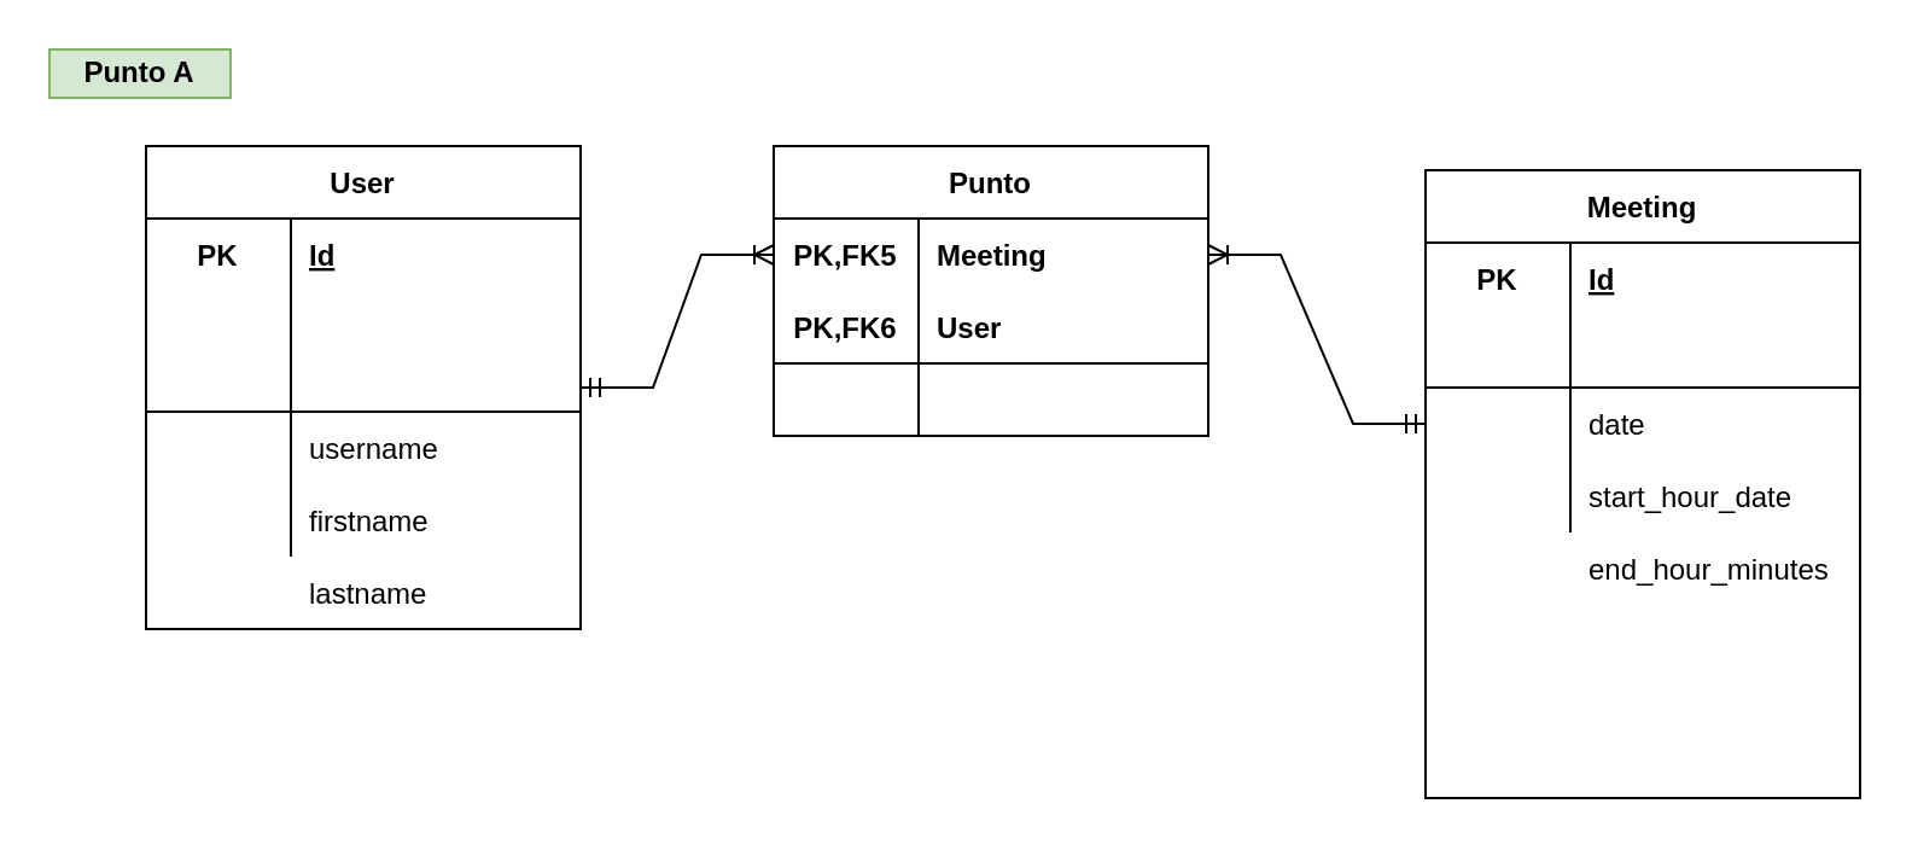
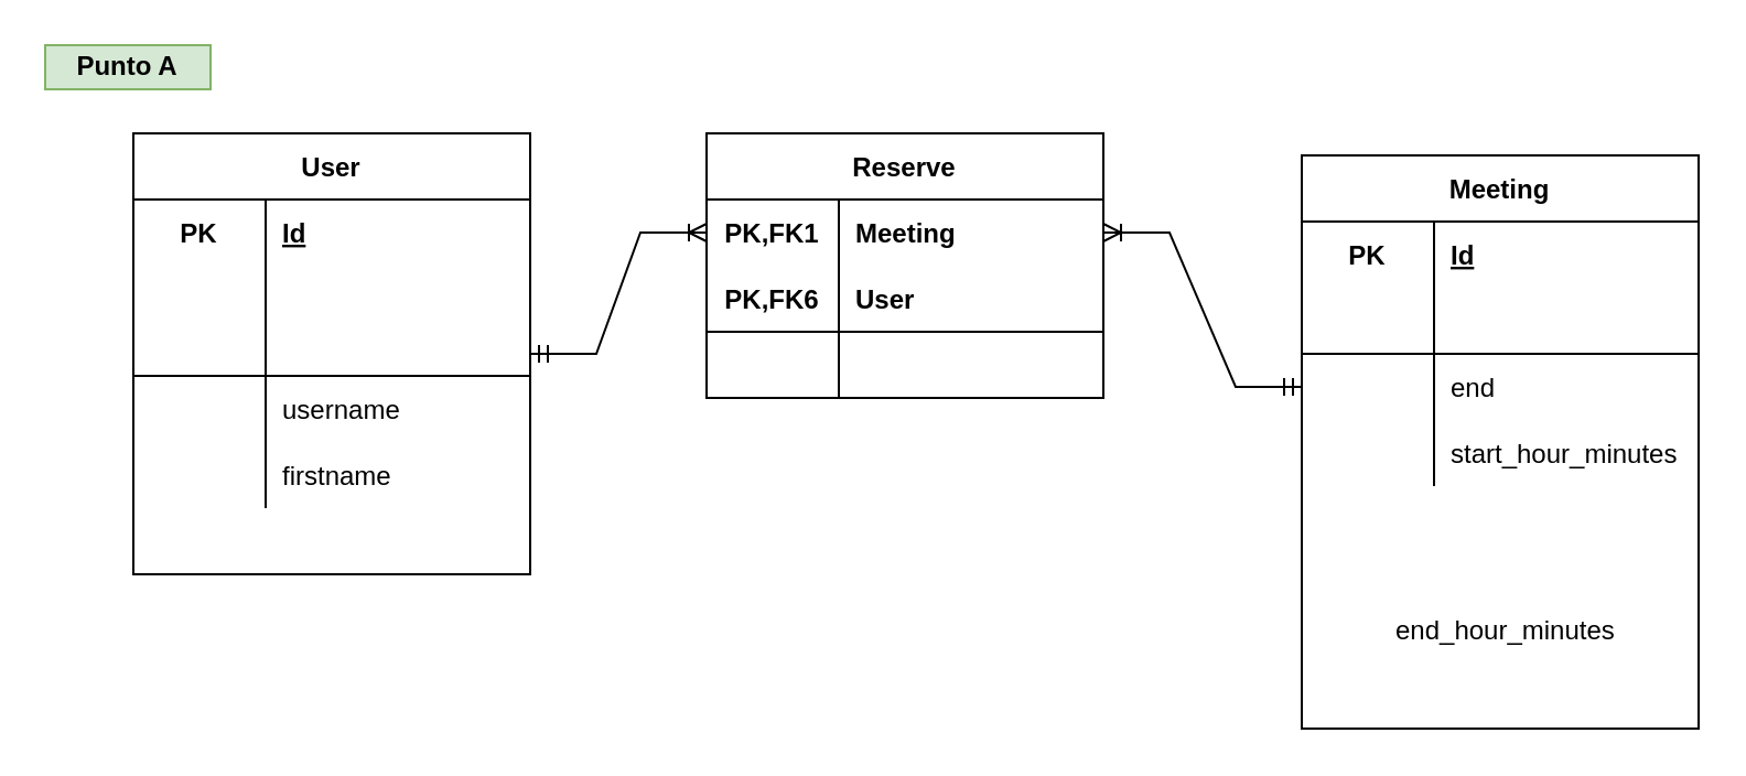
  <mxCell id="0" />
  <mxCell id="1" parent="0" />
  <mxCell id="2" value="User" style="shape=table;startSize=30;container=1;collapsible=1;childLayout=tableLayout;fixedRows=1;rowLines=0;fontStyle=1;align=center;resizeLast=1;" vertex="1" parent="1"><mxGeometry x="60" y="60" width="180" height="200" as="geometry" /></mxCell>
  <mxCell id="3" value="" style="shape=tableRow;horizontal=0;startSize=0;swimlaneHead=0;swimlaneBody=0;fillColor=none;collapsible=0;dropTarget=0;points=[[0,0.5],[1,0.5]];portConstraint=eastwest;top=0;left=0;right=0;bottom=0;" vertex="1" parent="2"><mxGeometry y="30" width="180" height="30" as="geometry" /></mxCell>
  <mxCell id="4" value="PK" style="shape=partialRectangle;connectable=0;fillColor=none;top=0;left=0;bottom=0;right=0;fontStyle=1;overflow=hidden;" vertex="1" parent="3"><mxGeometry width="60" height="30" as="geometry"><mxRectangle width="60" height="30" as="alternateBounds" /></mxGeometry></mxCell>
  <mxCell id="5" value="Id" style="shape=partialRectangle;connectable=0;fillColor=none;top=0;left=0;bottom=0;right=0;align=left;spacingLeft=6;fontStyle=5;overflow=hidden;" vertex="1" parent="3"><mxGeometry x="60" width="120" height="30" as="geometry"><mxRectangle width="120" height="30" as="alternateBounds" /></mxGeometry></mxCell>
  <mxCell id="6" value="" style="shape=tableRow;horizontal=0;startSize=0;swimlaneHead=0;swimlaneBody=0;fillColor=none;collapsible=0;dropTarget=0;points=[[0,0.5],[1,0.5]];portConstraint=eastwest;top=0;left=0;right=0;bottom=1;" vertex="1" parent="2"><mxGeometry y="60" width="180" height="50" as="geometry" /></mxCell>
  <mxCell id="7" value="" style="shape=partialRectangle;connectable=0;fillColor=none;top=0;left=0;bottom=0;right=0;fontStyle=1;overflow=hidden;" vertex="1" parent="6"><mxGeometry width="60" height="50" as="geometry"><mxRectangle width="60" height="50" as="alternateBounds" /></mxGeometry></mxCell>
  <mxCell id="8" value="" style="shape=partialRectangle;connectable=0;fillColor=none;top=0;left=0;bottom=0;right=0;align=left;spacingLeft=6;fontStyle=5;overflow=hidden;" vertex="1" parent="6"><mxGeometry x="60" width="120" height="50" as="geometry"><mxRectangle width="120" height="50" as="alternateBounds" /></mxGeometry></mxCell>
  <mxCell id="9" value="" style="shape=tableRow;horizontal=0;startSize=0;swimlaneHead=0;swimlaneBody=0;fillColor=none;collapsible=0;dropTarget=0;points=[[0,0.5],[1,0.5]];portConstraint=eastwest;top=0;left=0;right=0;bottom=0;" vertex="1" parent="2"><mxGeometry y="110" width="180" height="30" as="geometry" /></mxCell>
  <mxCell id="10" value="" style="shape=partialRectangle;connectable=0;fillColor=none;top=0;left=0;bottom=0;right=0;editable=1;overflow=hidden;" vertex="1" parent="9"><mxGeometry width="60" height="30" as="geometry"><mxRectangle width="60" height="30" as="alternateBounds" /></mxGeometry></mxCell>
  <mxCell id="11" value="username" style="shape=partialRectangle;connectable=0;fillColor=none;top=0;left=0;bottom=0;right=0;align=left;spacingLeft=6;overflow=hidden;" vertex="1" parent="9"><mxGeometry x="60" width="120" height="30" as="geometry"><mxRectangle width="120" height="30" as="alternateBounds" /></mxGeometry></mxCell>
  <mxCell id="12" value="" style="shape=tableRow;horizontal=0;startSize=0;swimlaneHead=0;swimlaneBody=0;fillColor=none;collapsible=0;dropTarget=0;points=[[0,0.5],[1,0.5]];portConstraint=eastwest;top=0;left=0;right=0;bottom=0;" vertex="1" parent="2"><mxGeometry y="140" width="180" height="30" as="geometry" /></mxCell>
  <mxCell id="13" value="" style="shape=partialRectangle;connectable=0;fillColor=none;top=0;left=0;bottom=0;right=0;editable=1;overflow=hidden;" vertex="1" parent="12"><mxGeometry width="60" height="30" as="geometry"><mxRectangle width="60" height="30" as="alternateBounds" /></mxGeometry></mxCell>
  <mxCell id="14" value="firstname" style="shape=partialRectangle;connectable=0;fillColor=none;top=0;left=0;bottom=0;right=0;align=left;spacingLeft=6;overflow=hidden;" vertex="1" parent="12"><mxGeometry x="60" width="120" height="30" as="geometry"><mxRectangle width="120" height="30" as="alternateBounds" /></mxGeometry></mxCell>
- <mxCell id="15" value="lastname" style="shape=partialRectangle;connectable=0;fillColor=none;top=0;left=0;bottom=0;right=0;align=left;spacingLeft=6;overflow=hidden;" vertex="1" parent="1"><mxGeometry x="120" y="230" width="120" height="30" as="geometry"><mxRectangle width="120" height="30" as="alternateBounds" /></mxGeometry></mxCell>
  <mxCell id="16" value="Punto A" style="text;html=1;strokeColor=#82b366;fillColor=#d5e8d4;align=center;verticalAlign=middle;whiteSpace=wrap;rounded=0;fontStyle=1" vertex="1" parent="1"><mxGeometry x="20" y="20" width="75" height="20" as="geometry" /></mxCell>
  <mxCell id="17" value="Meeting" style="shape=table;startSize=30;container=1;collapsible=1;childLayout=tableLayout;fixedRows=1;rowLines=0;fontStyle=1;align=center;resizeLast=1;" vertex="1" parent="1"><mxGeometry x="590" y="70" width="180" height="260" as="geometry" /></mxCell>
  <mxCell id="18" value="" style="shape=tableRow;horizontal=0;startSize=0;swimlaneHead=0;swimlaneBody=0;fillColor=none;collapsible=0;dropTarget=0;points=[[0,0.5],[1,0.5]];portConstraint=eastwest;top=0;left=0;right=0;bottom=0;" vertex="1" parent="17"><mxGeometry y="30" width="180" height="30" as="geometry" /></mxCell>
  <mxCell id="19" value="PK" style="shape=partialRectangle;connectable=0;fillColor=none;top=0;left=0;bottom=0;right=0;fontStyle=1;overflow=hidden;" vertex="1" parent="18"><mxGeometry width="60" height="30" as="geometry"><mxRectangle width="60" height="30" as="alternateBounds" /></mxGeometry></mxCell>
  <mxCell id="20" value="Id" style="shape=partialRectangle;connectable=0;fillColor=none;top=0;left=0;bottom=0;right=0;align=left;spacingLeft=6;fontStyle=5;overflow=hidden;" vertex="1" parent="18"><mxGeometry x="60" width="120" height="30" as="geometry"><mxRectangle width="120" height="30" as="alternateBounds" /></mxGeometry></mxCell>
  <mxCell id="21" value="" style="shape=tableRow;horizontal=0;startSize=0;swimlaneHead=0;swimlaneBody=0;fillColor=none;collapsible=0;dropTarget=0;points=[[0,0.5],[1,0.5]];portConstraint=eastwest;top=0;left=0;right=0;bottom=1;" vertex="1" parent="17"><mxGeometry y="60" width="180" height="30" as="geometry" /></mxCell>
  <mxCell id="22" value="" style="shape=partialRectangle;connectable=0;fillColor=none;top=0;left=0;bottom=0;right=0;fontStyle=1;overflow=hidden;" vertex="1" parent="21"><mxGeometry width="60" height="30" as="geometry"><mxRectangle width="60" height="30" as="alternateBounds" /></mxGeometry></mxCell>
  <mxCell id="23" value="" style="shape=partialRectangle;connectable=0;fillColor=none;top=0;left=0;bottom=0;right=0;align=left;spacingLeft=6;fontStyle=5;overflow=hidden;" vertex="1" parent="21"><mxGeometry x="60" width="120" height="30" as="geometry"><mxRectangle width="120" height="30" as="alternateBounds" /></mxGeometry></mxCell>
  <mxCell id="24" value="" style="shape=tableRow;horizontal=0;startSize=0;swimlaneHead=0;swimlaneBody=0;fillColor=none;collapsible=0;dropTarget=0;points=[[0,0.5],[1,0.5]];portConstraint=eastwest;top=0;left=0;right=0;bottom=0;" vertex="1" parent="17"><mxGeometry y="90" width="180" height="30" as="geometry" /></mxCell>
  <mxCell id="25" value="" style="shape=partialRectangle;connectable=0;fillColor=none;top=0;left=0;bottom=0;right=0;editable=1;overflow=hidden;" vertex="1" parent="24"><mxGeometry width="60" height="30" as="geometry"><mxRectangle width="60" height="30" as="alternateBounds" /></mxGeometry></mxCell>
- <mxCell id="26" value="date" style="shape=partialRectangle;connectable=0;fillColor=none;top=0;left=0;bottom=0;right=0;align=left;spacingLeft=6;overflow=hidden;" vertex="1" parent="24"><mxGeometry x="60" width="120" height="30" as="geometry"><mxRectangle width="120" height="30" as="alternateBounds" /></mxGeometry></mxCell>
+ <mxCell id="26" value="end" style="shape=partialRectangle;connectable=0;fillColor=none;top=0;left=0;bottom=0;right=0;align=left;spacingLeft=6;overflow=hidden;" vertex="1" parent="24"><mxGeometry x="60" width="120" height="30" as="geometry"><mxRectangle width="120" height="30" as="alternateBounds" /></mxGeometry></mxCell>
  <mxCell id="27" value="" style="shape=tableRow;horizontal=0;startSize=0;swimlaneHead=0;swimlaneBody=0;fillColor=none;collapsible=0;dropTarget=0;points=[[0,0.5],[1,0.5]];portConstraint=eastwest;top=0;left=0;right=0;bottom=0;" vertex="1" parent="17"><mxGeometry y="120" width="180" height="30" as="geometry" /></mxCell>
  <mxCell id="28" value="" style="shape=partialRectangle;connectable=0;fillColor=none;top=0;left=0;bottom=0;right=0;editable=1;overflow=hidden;" vertex="1" parent="27"><mxGeometry width="60" height="30" as="geometry"><mxRectangle width="60" height="30" as="alternateBounds" /></mxGeometry></mxCell>
- <mxCell id="29" value="start_hour_date" style="shape=partialRectangle;connectable=0;fillColor=none;top=0;left=0;bottom=0;right=0;align=left;spacingLeft=6;overflow=hidden;" vertex="1" parent="27"><mxGeometry x="60" width="120" height="30" as="geometry"><mxRectangle width="120" height="30" as="alternateBounds" /></mxGeometry></mxCell>
- <mxCell id="30" value="end_hour_minutes" style="shape=partialRectangle;connectable=0;fillColor=none;top=0;left=0;bottom=0;right=0;align=left;spacingLeft=6;overflow=hidden;" vertex="1" parent="1"><mxGeometry x="650" y="220" width="120" height="30" as="geometry"><mxRectangle width="120" height="30" as="alternateBounds" /></mxGeometry></mxCell>
- <mxCell id="31" value="Punto" style="shape=table;startSize=30;container=1;collapsible=1;childLayout=tableLayout;fixedRows=1;rowLines=0;fontStyle=1;align=center;resizeLast=1;" vertex="1" parent="1"><mxGeometry x="320" y="60" width="180" height="120" as="geometry" /></mxCell>
+ <mxCell id="29" value="start_hour_minutes" style="shape=partialRectangle;connectable=0;fillColor=none;top=0;left=0;bottom=0;right=0;align=left;spacingLeft=6;overflow=hidden;" vertex="1" parent="27"><mxGeometry x="60" width="120" height="30" as="geometry"><mxRectangle width="120" height="30" as="alternateBounds" /></mxGeometry></mxCell>
+ <mxCell id="30" value="end_hour_minutes" style="shape=partialRectangle;connectable=0;fillColor=none;top=0;left=0;bottom=0;right=0;align=left;spacingLeft=6;overflow=hidden;" vertex="1" parent="1"><mxGeometry x="625" y="270" width="120" height="30" as="geometry"><mxRectangle width="120" height="30" as="alternateBounds" /></mxGeometry></mxCell>
+ <mxCell id="31" value="Reserve" style="shape=table;startSize=30;container=1;collapsible=1;childLayout=tableLayout;fixedRows=1;rowLines=0;fontStyle=1;align=center;resizeLast=1;" vertex="1" parent="1"><mxGeometry x="320" y="60" width="180" height="120" as="geometry" /></mxCell>
  <mxCell id="32" value="" style="shape=tableRow;horizontal=0;startSize=0;swimlaneHead=0;swimlaneBody=0;fillColor=none;collapsible=0;dropTarget=0;points=[[0,0.5],[1,0.5]];portConstraint=eastwest;top=0;left=0;right=0;bottom=0;" vertex="1" parent="31"><mxGeometry y="30" width="180" height="30" as="geometry" /></mxCell>
- <mxCell id="33" value="PK,FK5" style="shape=partialRectangle;connectable=0;fillColor=none;top=0;left=0;bottom=0;right=0;fontStyle=1;overflow=hidden;" vertex="1" parent="32"><mxGeometry width="60" height="30" as="geometry"><mxRectangle width="60" height="30" as="alternateBounds" /></mxGeometry></mxCell>
+ <mxCell id="33" value="PK,FK1" style="shape=partialRectangle;connectable=0;fillColor=none;top=0;left=0;bottom=0;right=0;fontStyle=1;overflow=hidden;" vertex="1" parent="32"><mxGeometry width="60" height="30" as="geometry"><mxRectangle width="60" height="30" as="alternateBounds" /></mxGeometry></mxCell>
  <mxCell id="34" value="Meeting" style="shape=partialRectangle;connectable=0;fillColor=none;top=0;left=0;bottom=0;right=0;align=left;spacingLeft=6;fontStyle=1;overflow=hidden;" vertex="1" parent="32"><mxGeometry x="60" width="120" height="30" as="geometry"><mxRectangle width="120" height="30" as="alternateBounds" /></mxGeometry></mxCell>
  <mxCell id="35" value="" style="shape=tableRow;horizontal=0;startSize=0;swimlaneHead=0;swimlaneBody=0;fillColor=none;collapsible=0;dropTarget=0;points=[[0,0.5],[1,0.5]];portConstraint=eastwest;top=0;left=0;right=0;bottom=1;" vertex="1" parent="31"><mxGeometry y="60" width="180" height="30" as="geometry" /></mxCell>
  <mxCell id="36" value="PK,FK6" style="shape=partialRectangle;connectable=0;fillColor=none;top=0;left=0;bottom=0;right=0;fontStyle=1;overflow=hidden;" vertex="1" parent="35"><mxGeometry width="60" height="30" as="geometry"><mxRectangle width="60" height="30" as="alternateBounds" /></mxGeometry></mxCell>
  <mxCell id="37" value="User" style="shape=partialRectangle;connectable=0;fillColor=none;top=0;left=0;bottom=0;right=0;align=left;spacingLeft=6;fontStyle=1;overflow=hidden;" vertex="1" parent="35"><mxGeometry x="60" width="120" height="30" as="geometry"><mxRectangle width="120" height="30" as="alternateBounds" /></mxGeometry></mxCell>
  <mxCell id="38" value="" style="shape=tableRow;horizontal=0;startSize=0;swimlaneHead=0;swimlaneBody=0;fillColor=none;collapsible=0;dropTarget=0;points=[[0,0.5],[1,0.5]];portConstraint=eastwest;top=0;left=0;right=0;bottom=0;" vertex="1" parent="31"><mxGeometry y="90" width="180" height="30" as="geometry" /></mxCell>
  <mxCell id="39" value="" style="shape=partialRectangle;connectable=0;fillColor=none;top=0;left=0;bottom=0;right=0;editable=1;overflow=hidden;" vertex="1" parent="38"><mxGeometry width="60" height="30" as="geometry"><mxRectangle width="60" height="30" as="alternateBounds" /></mxGeometry></mxCell>
  <mxCell id="40" value="" style="shape=partialRectangle;connectable=0;fillColor=none;top=0;left=0;bottom=0;right=0;align=left;spacingLeft=6;overflow=hidden;" vertex="1" parent="38"><mxGeometry x="60" width="120" height="30" as="geometry"><mxRectangle width="120" height="30" as="alternateBounds" /></mxGeometry></mxCell>
  <mxCell id="41" value="" style="edgeStyle=entityRelationEdgeStyle;fontSize=12;html=1;endArrow=ERoneToMany;startArrow=ERmandOne;rounded=0;entryX=0;entryY=0.5;entryDx=0;entryDy=0;" edge="1" parent="1" target="32"><mxGeometry width="100" height="100" relative="1" as="geometry"><mxPoint x="240" y="160" as="sourcePoint" /><mxPoint x="340" y="60" as="targetPoint" /></mxGeometry></mxCell>
  <mxCell id="42" value="" style="edgeStyle=entityRelationEdgeStyle;fontSize=12;html=1;endArrow=ERoneToMany;startArrow=ERmandOne;rounded=0;entryX=1;entryY=0.5;entryDx=0;entryDy=0;exitX=0;exitY=0.5;exitDx=0;exitDy=0;" edge="1" parent="1" source="24" target="32"><mxGeometry width="100" height="100" relative="1" as="geometry"><mxPoint x="250" y="170" as="sourcePoint" /><mxPoint x="350" y="115" as="targetPoint" /></mxGeometry></mxCell>
